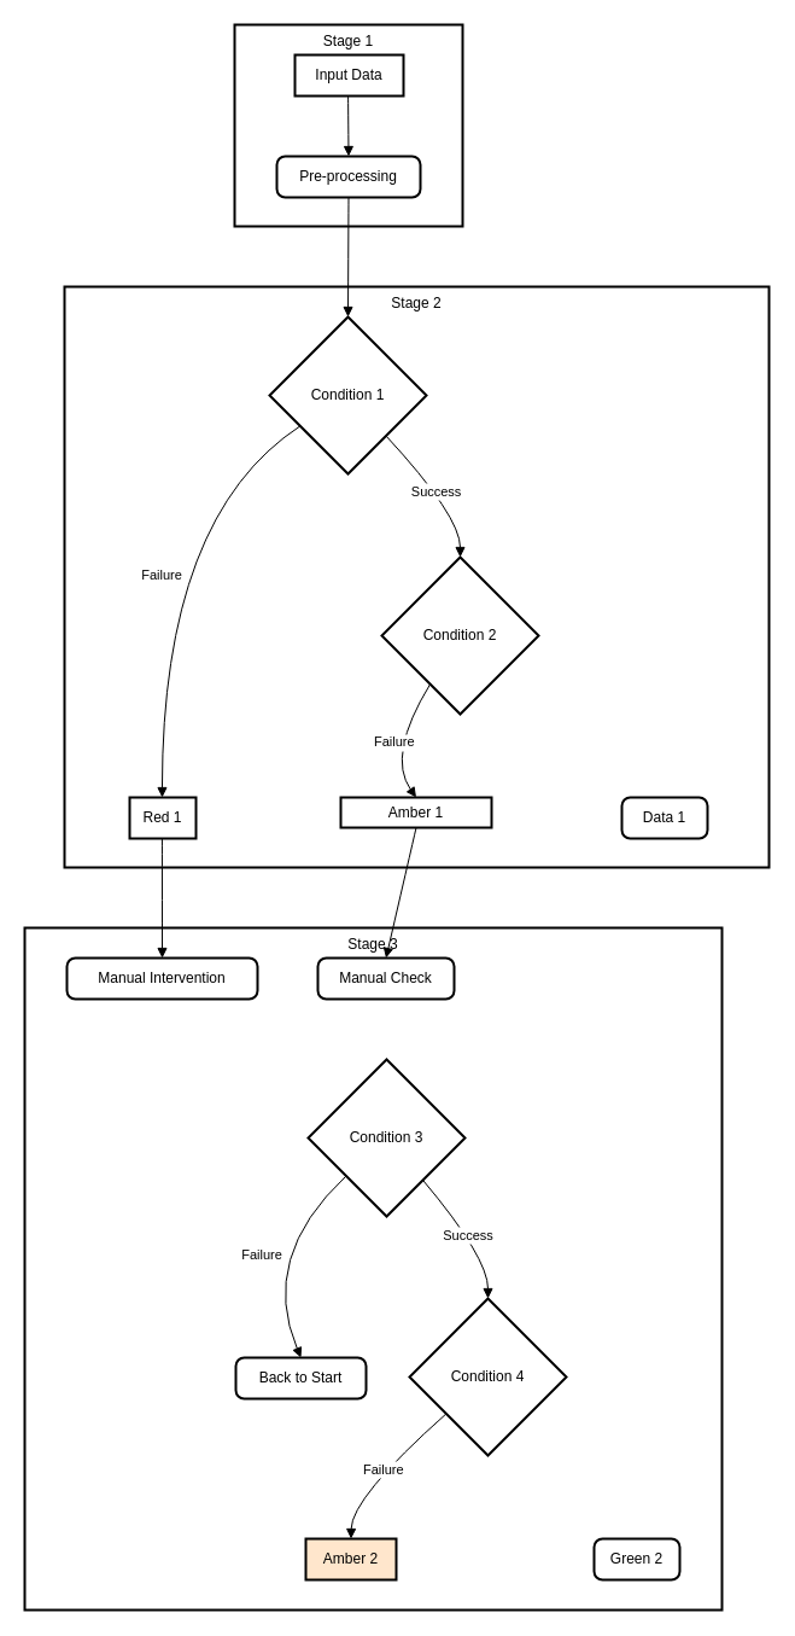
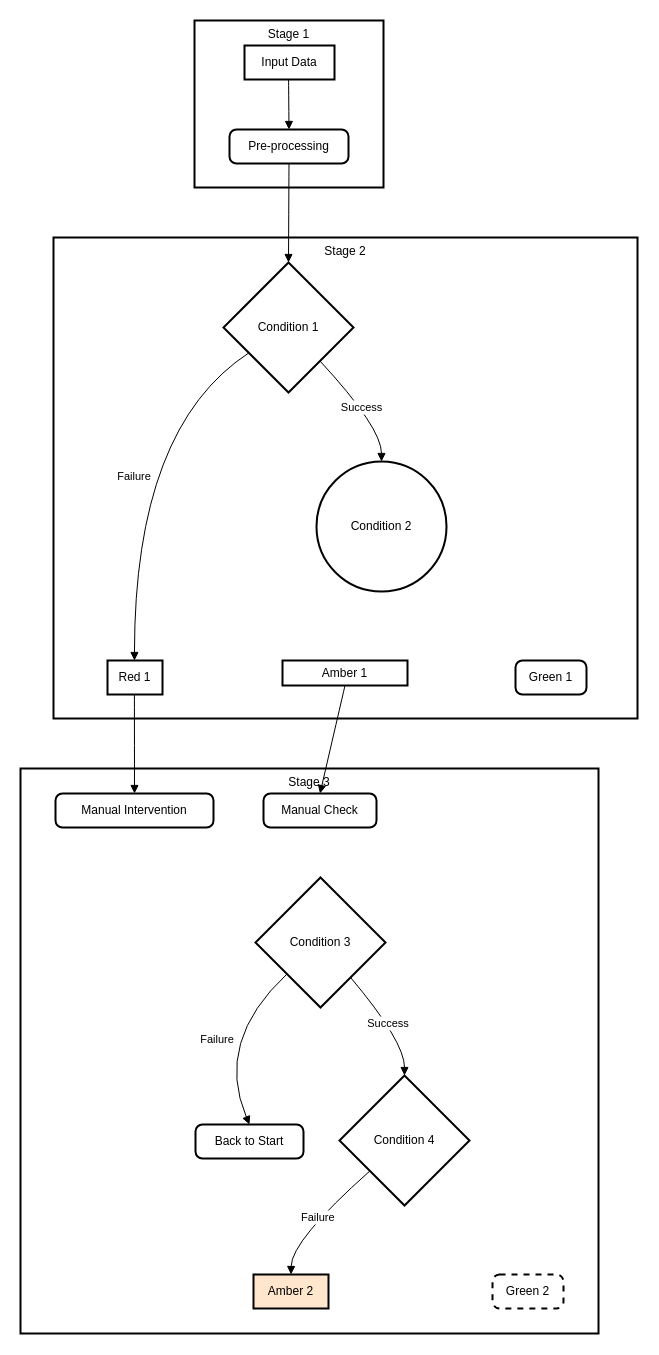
  <mxCell id="0" />
  <mxCell id="1" parent="0" />
  <mxCell id="2" value="Stage 3" style="whiteSpace=wrap;strokeWidth=2;verticalAlign=top;" vertex="1" parent="1"><mxGeometry y="768" width="578" height="565" as="geometry" x="20" /></mxCell>
  <mxCell id="3" value="Manual Intervention" style="rounded=1;absoluteArcSize=1;arcSize=14;whiteSpace=wrap;strokeWidth=2;" vertex="1" parent="1"><mxGeometry x="55" y="793" width="158" height="34" as="geometry" /></mxCell>
  <mxCell id="4" value="Manual Check" style="rounded=1;absoluteArcSize=1;arcSize=14;whiteSpace=wrap;strokeWidth=2;" vertex="1" parent="1"><mxGeometry x="263" y="793" width="113" height="34" as="geometry" /></mxCell>
  <mxCell id="5" value="Condition 3" style="rhombus;strokeWidth=2;whiteSpace=wrap;" vertex="1" parent="1"><mxGeometry x="255" y="877" width="130" height="130" as="geometry" /></mxCell>
  <mxCell id="6" value="Back to Start" style="rounded=1;absoluteArcSize=1;arcSize=14;whiteSpace=wrap;strokeWidth=2;" vertex="1" parent="1"><mxGeometry x="195" y="1124" width="108" height="34" as="geometry" /></mxCell>
  <mxCell id="7" value="Condition 4" style="rhombus;strokeWidth=2;whiteSpace=wrap;" vertex="1" parent="1"><mxGeometry x="339" y="1075" width="130" height="130" as="geometry" /></mxCell>
  <mxCell id="8" value="Amber 2" style="whiteSpace=wrap;strokeWidth=2;fillColor=#ffe6cc;" vertex="1" parent="1"><mxGeometry x="253" y="1274" width="75" height="34" as="geometry" /></mxCell>
- <mxCell id="9" value="Green 2" style="rounded=1;absoluteArcSize=1;arcSize=14;whiteSpace=wrap;strokeWidth=2;" vertex="1" parent="1"><mxGeometry x="492" y="1274" width="71" height="34" as="geometry" /></mxCell>
+ <mxCell id="9" value="Green 2" style="rounded=1;absoluteArcSize=1;arcSize=14;whiteSpace=wrap;strokeWidth=2;dashed=1;" vertex="1" parent="1"><mxGeometry x="492" y="1274" width="71" height="34" as="geometry" /></mxCell>
  <mxCell id="10" value="Stage 2" style="whiteSpace=wrap;strokeWidth=2;verticalAlign=top;" vertex="1" parent="1"><mxGeometry x="53" y="237" width="584" height="481" as="geometry" /></mxCell>
  <mxCell id="11" value="Condition 1" style="rhombus;strokeWidth=2;whiteSpace=wrap;" vertex="1" parent="1"><mxGeometry x="223" y="262" width="130" height="130" as="geometry" /></mxCell>
  <mxCell id="12" value="Red 1" style="whiteSpace=wrap;strokeWidth=2;" vertex="1" parent="1"><mxGeometry x="107" y="660" width="55" height="34" as="geometry" /></mxCell>
- <mxCell id="13" value="Condition 2" style="rhombus;strokeWidth=2;whiteSpace=wrap;" vertex="1" parent="1"><mxGeometry x="316" y="461" width="130" height="130" as="geometry" /></mxCell>
+ <mxCell id="13" value="Condition 2" style="ellipse;strokeWidth=2;whiteSpace=wrap;" vertex="1" parent="1"><mxGeometry x="316" y="461" width="130" height="130" as="geometry" /></mxCell>
  <mxCell id="14" value="Amber 1" style="whiteSpace=wrap;strokeWidth=2;" vertex="1" parent="1"><mxGeometry x="282" y="660" width="125" height="25" as="geometry" /></mxCell>
- <mxCell id="15" value="Data 1" style="rounded=1;absoluteArcSize=1;arcSize=14;whiteSpace=wrap;strokeWidth=2;" vertex="1" parent="1"><mxGeometry x="515" y="660" width="71" height="34" as="geometry" /></mxCell>
+ <mxCell id="15" value="Green 1" style="rounded=1;absoluteArcSize=1;arcSize=14;whiteSpace=wrap;strokeWidth=2;" vertex="1" parent="1"><mxGeometry x="515" y="660" width="71" height="34" as="geometry" /></mxCell>
  <mxCell id="16" value="Stage 1" style="whiteSpace=wrap;strokeWidth=2;verticalAlign=top;" vertex="1" parent="1"><mxGeometry x="194" width="189" height="167" as="geometry" y="20" /></mxCell>
  <mxCell id="17" value="Pre-processing" style="rounded=1;absoluteArcSize=1;arcSize=14;whiteSpace=wrap;strokeWidth=2;" vertex="1" parent="1"><mxGeometry x="229" y="129" width="119" height="34" as="geometry" /></mxCell>
  <mxCell id="18" value="Input Data" style="whiteSpace=wrap;strokeWidth=2;" vertex="1" parent="1"><mxGeometry x="244" y="45" width="90" height="34" as="geometry" /></mxCell>
  <mxCell id="19" value="" style="curved=1;startArrow=none;endArrow=block;exitX=0.49;exitY=0.99;entryX=0.5;entryY=-0.01;" edge="1" parent="1" source="18" target="17"><mxGeometry relative="1" as="geometry"><Array as="points" /></mxGeometry></mxCell>
  <mxCell id="20" value="" style="curved=1;startArrow=none;endArrow=block;exitX=0.5;exitY=0.97;entryX=0.5;entryY=0;" edge="1" parent="1" source="17" target="11"><mxGeometry relative="1" as="geometry"><Array as="points" /></mxGeometry></mxCell>
  <mxCell id="21" value="Failure" style="curved=1;startArrow=none;endArrow=block;exitX=0;exitY=0.82;entryX=0.49;entryY=-0.01;" edge="1" parent="1" source="11" target="12"><mxGeometry relative="1" as="geometry"><Array as="points"><mxPoint x="134" y="427" /></Array></mxGeometry></mxCell>
  <mxCell id="22" value="Success" style="curved=1;startArrow=none;endArrow=block;exitX=0.97;exitY=1;entryX=0.5;entryY=0;" edge="1" parent="1" source="11" target="13"><mxGeometry relative="1" as="geometry"><Array as="points"><mxPoint x="381" y="427" /></Array></mxGeometry></mxCell>
- <mxCell id="23" value="Failure" style="curved=1;startArrow=none;endArrow=block;exitX=0.19;exitY=1;entryX=0.5;entryY=-0.01;" edge="1" parent="1" source="13" target="14"><mxGeometry relative="1" as="geometry"><Array as="points"><mxPoint x="320" y="625" /></Array></mxGeometry></mxCell>
  <mxCell id="24" value="" style="curved=1;startArrow=none;endArrow=block;exitX=0.49;exitY=0.97;entryX=0.5;entryY=0;" edge="1" parent="1" source="12" target="3"><mxGeometry relative="1" as="geometry"><Array as="points" /></mxGeometry></mxCell>
  <mxCell id="25" value="" style="curved=1;startArrow=none;endArrow=block;exitX=0.5;exitY=0.97;entryX=0.5;entryY=0;" edge="1" parent="1" source="14" target="4"><mxGeometry relative="1" as="geometry"><Array as="points" /></mxGeometry></mxCell>
  <mxCell id="26" value="Failure" style="curved=1;startArrow=none;endArrow=block;exitX=0;exitY=0.97;entryX=0.5;entryY=0;" edge="1" parent="1" source="5" target="6"><mxGeometry relative="1" as="geometry"><Array as="points"><mxPoint x="214" y="1041" /></Array></mxGeometry></mxCell>
  <mxCell id="27" value="Success" style="curved=1;startArrow=none;endArrow=block;exitX=0.93;exitY=1;entryX=0.5;entryY=0;" edge="1" parent="1" source="5" target="7"><mxGeometry relative="1" as="geometry"><Array as="points"><mxPoint x="404" y="1041" /></Array></mxGeometry></mxCell>
  <mxCell id="28" value="Failure" style="curved=1;startArrow=none;endArrow=block;exitX=0;exitY=0.94;entryX=0.5;entryY=0.01;" edge="1" parent="1" source="7" target="8"><mxGeometry relative="1" as="geometry"><Array as="points"><mxPoint x="291" y="1240" /></Array></mxGeometry></mxCell>
